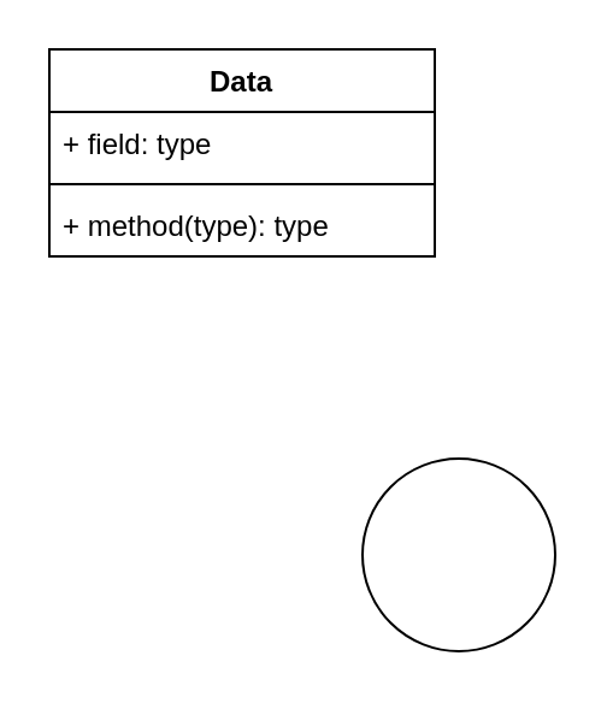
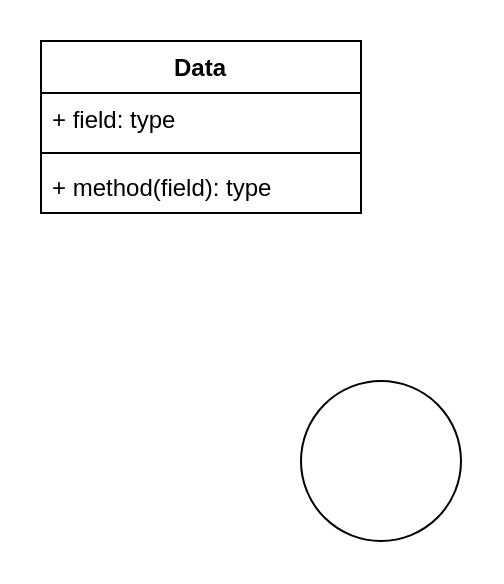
  <mxCell id="0" />
  <mxCell id="1" parent="0" />
  <mxCell id="2" value="Data" style="swimlane;fontStyle=1;align=center;verticalAlign=top;childLayout=stackLayout;horizontal=1;startSize=26;horizontalStack=0;resizeParent=1;resizeParentMax=0;resizeLast=0;collapsible=1;marginBottom=0;" vertex="1" parent="1"><mxGeometry x="20" y="20" width="160" height="86" as="geometry" /></mxCell>
  <mxCell id="3" value="+ field: type" style="text;strokeColor=none;fillColor=none;align=left;verticalAlign=top;spacingLeft=4;spacingRight=4;overflow=hidden;rotatable=0;points=[[0,0.5],[1,0.5]];portConstraint=eastwest;" vertex="1" parent="2"><mxGeometry y="26" width="160" height="26" as="geometry" /></mxCell>
  <mxCell id="4" value="" style="line;strokeWidth=1;fillColor=none;align=left;verticalAlign=middle;spacingTop=-1;spacingLeft=3;spacingRight=3;rotatable=0;labelPosition=right;points=[];portConstraint=eastwest;" vertex="1" parent="2"><mxGeometry y="52" width="160" height="8" as="geometry" /></mxCell>
- <mxCell id="5" value="+ method(type): type" style="text;strokeColor=none;fillColor=none;align=left;verticalAlign=top;spacingLeft=4;spacingRight=4;overflow=hidden;rotatable=0;points=[[0,0.5],[1,0.5]];portConstraint=eastwest;" vertex="1" parent="2"><mxGeometry y="60" width="160" height="26" as="geometry" /></mxCell>
+ <mxCell id="5" value="+ method(field): type" style="text;strokeColor=none;fillColor=none;align=left;verticalAlign=top;spacingLeft=4;spacingRight=4;overflow=hidden;rotatable=0;points=[[0,0.5],[1,0.5]];portConstraint=eastwest;" vertex="1" parent="2"><mxGeometry y="60" width="160" height="26" as="geometry" /></mxCell>
  <mxCell id="6" value="" style="ellipse;whiteSpace=wrap;html=1;" vertex="1" parent="1"><mxGeometry x="150" y="190" width="80" height="80" as="geometry" /></mxCell>
